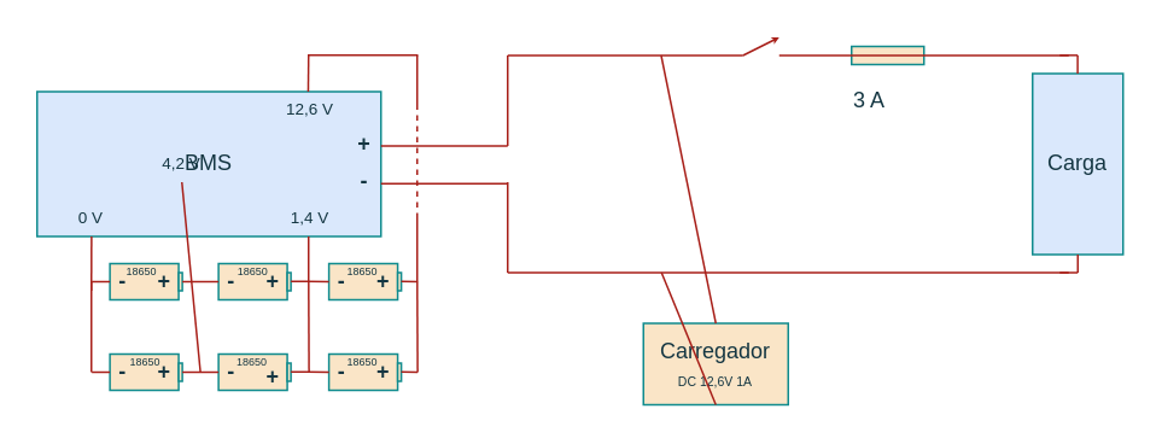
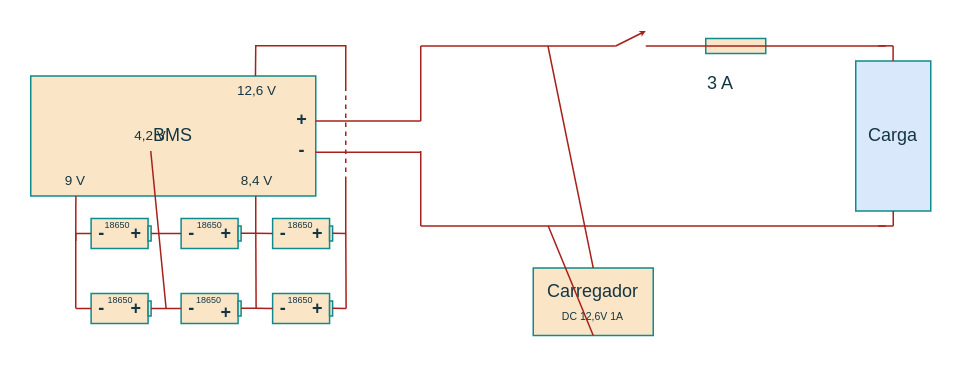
  <mxCell id="0" />
  <mxCell id="1" parent="0" />
  <mxCell id="2" value="" style="rounded=0;whiteSpace=wrap;html=1;fontSize=3;fillColor=#FAE5C7;strokeColor=#0F8B8D;fontColor=#143642;" parent="1" vertex="1"><mxGeometry x="470" y="25" width="40" height="10" as="geometry" /></mxCell>
- <mxCell id="3" value="BMS" style="rounded=0;whiteSpace=wrap;html=1;fillColor=#dae8fc;strokeColor=#0F8B8D;fontColor=#143642;" parent="1" vertex="1"><mxGeometry x="20" y="50" width="190" height="80" as="geometry" /></mxCell>
- <mxCell id="4" value="0 V" style="text;html=1;strokeColor=none;fillColor=none;align=center;verticalAlign=middle;whiteSpace=wrap;rounded=0;fontSize=9;fontColor=#143642;" parent="1" vertex="1"><mxGeometry x="40" y="110" width="20" height="20" as="geometry" /></mxCell>
+ <mxCell id="3" value="BMS" style="rounded=0;whiteSpace=wrap;html=1;fillColor=#FAE5C7;strokeColor=#0F8B8D;fontColor=#143642;" parent="1" vertex="1"><mxGeometry x="20" y="50" width="190" height="80" as="geometry" /></mxCell>
+ <mxCell id="4" value="9 V" style="text;html=1;strokeColor=none;fillColor=none;align=center;verticalAlign=middle;whiteSpace=wrap;rounded=0;fontSize=9;fontColor=#143642;" parent="1" vertex="1"><mxGeometry x="40" y="110" width="20" height="20" as="geometry" /></mxCell>
  <mxCell id="5" value="12,6 V" style="text;html=1;strokeColor=none;fillColor=none;align=center;verticalAlign=middle;whiteSpace=wrap;rounded=0;fontSize=9;fontColor=#143642;" parent="1" vertex="1"><mxGeometry x="156" y="50" width="30" height="20" as="geometry" /></mxCell>
  <mxCell id="6" value="4,2 V" style="text;html=1;strokeColor=none;fillColor=none;align=center;verticalAlign=middle;whiteSpace=wrap;rounded=0;fontSize=9;fontColor=#143642;" parent="1" vertex="1"><mxGeometry x="85" y="80" width="30" height="20" as="geometry" /></mxCell>
- <mxCell id="7" value="1,4 V" style="text;html=1;strokeColor=none;fillColor=none;align=center;verticalAlign=middle;whiteSpace=wrap;rounded=0;fontSize=9;fontColor=#143642;" parent="1" vertex="1"><mxGeometry x="156" y="110" width="30" height="20" as="geometry" /></mxCell>
+ <mxCell id="7" value="8,4 V" style="text;html=1;strokeColor=none;fillColor=none;align=center;verticalAlign=middle;whiteSpace=wrap;rounded=0;fontSize=9;fontColor=#143642;" parent="1" vertex="1"><mxGeometry x="156" y="110" width="30" height="20" as="geometry" /></mxCell>
  <mxCell id="8" value="-" style="text;html=1;strokeColor=none;fillColor=none;align=center;verticalAlign=middle;whiteSpace=wrap;rounded=0;fontSize=12;fontStyle=1;fontColor=#143642;" parent="1" vertex="1"><mxGeometry x="196" y="95" width="10" height="10" as="geometry" /></mxCell>
  <mxCell id="9" value="+" style="text;html=1;strokeColor=none;fillColor=none;align=center;verticalAlign=middle;whiteSpace=wrap;rounded=0;fontSize=12;fontStyle=1;fontColor=#143642;" parent="1" vertex="1"><mxGeometry x="186" y="69" width="30" height="20" as="geometry" /></mxCell>
  <mxCell id="10" value="" style="endArrow=none;html=1;fontSize=12;exitX=0.5;exitY=0;exitDx=0;exitDy=0;labelBackgroundColor=#DAD2D8;strokeColor=#A8201A;fontColor=#143642;" parent="1" edge="1"><mxGeometry width="50" height="50" relative="1" as="geometry"><mxPoint x="169.8" y="50" as="sourcePoint" /><mxPoint x="170" y="30" as="targetPoint" /></mxGeometry></mxCell>
  <mxCell id="11" value="" style="endArrow=none;html=1;fontSize=12;labelBackgroundColor=#DAD2D8;strokeColor=#A8201A;fontColor=#143642;" parent="1" edge="1"><mxGeometry width="50" height="50" relative="1" as="geometry"><mxPoint x="170" y="150" as="sourcePoint" /><mxPoint x="170" y="130" as="targetPoint" /></mxGeometry></mxCell>
  <mxCell id="12" value="" style="endArrow=none;html=1;fontSize=12;labelBackgroundColor=#DAD2D8;strokeColor=#A8201A;fontColor=#143642;" parent="1" edge="1"><mxGeometry width="50" height="50" relative="1" as="geometry"><mxPoint x="169.5" y="29.76" as="sourcePoint" /><mxPoint x="230.5" y="29.76" as="targetPoint" /></mxGeometry></mxCell>
  <mxCell id="13" value="Carregador&lt;br style=&quot;font-size: 12px&quot;&gt;&lt;font style=&quot;font-size: 7px&quot;&gt;DC 12,6V 1A&lt;/font&gt;" style="rounded=0;whiteSpace=wrap;html=1;fontSize=12;fillColor=#FAE5C7;strokeColor=#0F8B8D;fontColor=#143642;" parent="1" vertex="1"><mxGeometry x="355" y="178" width="80" height="45" as="geometry" /></mxCell>
  <mxCell id="14" value="" style="endArrow=none;html=1;fontSize=12;exitX=1;exitY=0.25;exitDx=0;exitDy=0;labelBackgroundColor=#DAD2D8;strokeColor=#A8201A;fontColor=#143642;" parent="1" edge="1"><mxGeometry width="50" height="50" relative="1" as="geometry"><mxPoint x="210" y="80" as="sourcePoint" /><mxPoint x="280" y="80" as="targetPoint" /></mxGeometry></mxCell>
  <mxCell id="15" value="" style="endArrow=none;html=1;fontSize=12;exitX=1;exitY=0.25;exitDx=0;exitDy=0;labelBackgroundColor=#DAD2D8;strokeColor=#A8201A;fontColor=#143642;" parent="1" edge="1"><mxGeometry width="50" height="50" relative="1" as="geometry"><mxPoint x="280" y="30" as="sourcePoint" /><mxPoint x="410" y="30" as="targetPoint" /></mxGeometry></mxCell>
  <mxCell id="16" value="" style="endArrow=none;html=1;fontSize=12;exitX=1;exitY=0.25;exitDx=0;exitDy=0;labelBackgroundColor=#DAD2D8;strokeColor=#A8201A;fontColor=#143642;" parent="1" edge="1"><mxGeometry width="50" height="50" relative="1" as="geometry"><mxPoint x="280" y="150" as="sourcePoint" /><mxPoint x="590" y="150" as="targetPoint" /></mxGeometry></mxCell>
  <mxCell id="17" value="" style="endArrow=none;html=1;fontSize=12;labelBackgroundColor=#DAD2D8;strokeColor=#A8201A;fontColor=#143642;" parent="1" edge="1"><mxGeometry width="50" height="50" relative="1" as="geometry"><mxPoint x="280" y="80" as="sourcePoint" /><mxPoint x="280" y="30" as="targetPoint" /></mxGeometry></mxCell>
  <mxCell id="18" value="" style="endArrow=none;html=1;fontSize=6;labelBackgroundColor=#DAD2D8;strokeColor=#A8201A;fontColor=#143642;" parent="1" edge="1"><mxGeometry width="50" height="50" relative="1" as="geometry"><mxPoint x="280" y="150" as="sourcePoint" /><mxPoint x="280" y="100" as="targetPoint" /></mxGeometry></mxCell>
  <mxCell id="19" value="" style="endArrow=none;html=1;fontSize=12;exitX=1;exitY=0.25;exitDx=0;exitDy=0;labelBackgroundColor=#DAD2D8;strokeColor=#A8201A;fontColor=#143642;" parent="1" edge="1"><mxGeometry width="50" height="50" relative="1" as="geometry"><mxPoint x="210" y="100.88" as="sourcePoint" /><mxPoint x="280" y="100.88" as="targetPoint" /></mxGeometry></mxCell>
  <mxCell id="20" value="" style="endArrow=none;dashed=1;html=1;fontSize=6;labelBackgroundColor=#DAD2D8;strokeColor=#A8201A;fontColor=#143642;" parent="1" edge="1"><mxGeometry width="50" height="50" relative="1" as="geometry"><mxPoint x="230" y="120" as="sourcePoint" /><mxPoint x="230" y="60" as="targetPoint" /></mxGeometry></mxCell>
  <mxCell id="21" value="" style="endArrow=none;html=1;fontSize=12;labelBackgroundColor=#DAD2D8;strokeColor=#A8201A;fontColor=#143642;" parent="1" edge="1"><mxGeometry width="50" height="50" relative="1" as="geometry"><mxPoint x="230" y="60" as="sourcePoint" /><mxPoint x="230" y="30" as="targetPoint" /></mxGeometry></mxCell>
  <mxCell id="22" value="" style="endArrow=none;html=1;fontSize=12;labelBackgroundColor=#DAD2D8;strokeColor=#A8201A;fontColor=#143642;" parent="1" edge="1"><mxGeometry width="50" height="50" relative="1" as="geometry"><mxPoint x="230" y="150" as="sourcePoint" /><mxPoint x="230" y="120" as="targetPoint" /></mxGeometry></mxCell>
  <mxCell id="23" value="" style="endArrow=none;html=1;fontSize=12;exitX=0.5;exitY=0;exitDx=0;exitDy=0;labelBackgroundColor=#DAD2D8;strokeColor=#A8201A;fontColor=#143642;" parent="1" source="13" edge="1"><mxGeometry width="50" height="50" relative="1" as="geometry"><mxPoint x="364.8" y="70" as="sourcePoint" /><mxPoint x="364.8" y="30" as="targetPoint" /></mxGeometry></mxCell>
  <mxCell id="24" value="" style="endArrow=none;html=1;fontSize=12;exitX=0.5;exitY=0;exitDx=0;exitDy=0;entryX=0.5;entryY=1;entryDx=0;entryDy=0;labelBackgroundColor=#DAD2D8;strokeColor=#A8201A;fontColor=#143642;" parent="1" target="13" edge="1"><mxGeometry width="50" height="50" relative="1" as="geometry"><mxPoint x="365" y="150" as="sourcePoint" /><mxPoint x="364.8" y="105" as="targetPoint" /></mxGeometry></mxCell>
  <mxCell id="25" value="" style="endArrow=none;html=1;fontSize=12;labelBackgroundColor=#DAD2D8;strokeColor=#A8201A;fontColor=#143642;" parent="1" edge="1"><mxGeometry width="50" height="50" relative="1" as="geometry"><mxPoint x="430" y="30" as="sourcePoint" /><mxPoint x="590" y="30" as="targetPoint" /></mxGeometry></mxCell>
  <mxCell id="26" value="" style="endArrow=classic;html=1;fontSize=3;strokeWidth=1;endSize=1;labelBackgroundColor=#DAD2D8;strokeColor=#A8201A;fontColor=#143642;" parent="1" edge="1"><mxGeometry width="50" height="50" relative="1" as="geometry"><mxPoint x="410" y="30" as="sourcePoint" /><mxPoint x="430" y="20" as="targetPoint" /><Array as="points"><mxPoint x="430" y="20" /></Array></mxGeometry></mxCell>
  <mxCell id="27" value="Carga" style="rounded=0;whiteSpace=wrap;html=1;fillColor=#dae8fc;strokeColor=#0F8B8D;fontColor=#143642;" parent="1" vertex="1"><mxGeometry x="570" y="40" width="50" height="100" as="geometry" /></mxCell>
  <mxCell id="28" value="" style="endArrow=none;html=1;strokeWidth=1;fontSize=3;entryX=0.5;entryY=1;entryDx=0;entryDy=0;labelBackgroundColor=#DAD2D8;strokeColor=#A8201A;fontColor=#143642;" parent="1" target="27" edge="1"><mxGeometry width="50" height="50" relative="1" as="geometry"><mxPoint x="595" y="150" as="sourcePoint" /><mxPoint x="590" y="160" as="targetPoint" /><Array as="points"><mxPoint x="595" y="150" /></Array></mxGeometry></mxCell>
  <mxCell id="29" value="" style="endArrow=none;html=1;strokeWidth=1;fontSize=3;labelBackgroundColor=#DAD2D8;strokeColor=#A8201A;fontColor=#143642;" parent="1" edge="1"><mxGeometry width="50" height="50" relative="1" as="geometry"><mxPoint x="585" y="150" as="sourcePoint" /><mxPoint x="595" y="150" as="targetPoint" /></mxGeometry></mxCell>
  <mxCell id="30" value="" style="endArrow=none;html=1;strokeWidth=1;fontSize=3;entryX=0.5;entryY=1;entryDx=0;entryDy=0;labelBackgroundColor=#DAD2D8;strokeColor=#A8201A;fontColor=#143642;" parent="1" edge="1"><mxGeometry width="50" height="50" relative="1" as="geometry"><mxPoint x="594.9" y="40" as="sourcePoint" /><mxPoint x="594.9" y="30" as="targetPoint" /><Array as="points"><mxPoint x="594.9" y="40" /></Array></mxGeometry></mxCell>
  <mxCell id="31" value="" style="endArrow=none;html=1;strokeWidth=1;fontSize=3;labelBackgroundColor=#DAD2D8;strokeColor=#A8201A;fontColor=#143642;" parent="1" edge="1"><mxGeometry width="50" height="50" relative="1" as="geometry"><mxPoint x="585" y="29.9" as="sourcePoint" /><mxPoint x="595" y="29.9" as="targetPoint" /></mxGeometry></mxCell>
  <mxCell id="32" value="3 A" style="text;html=1;strokeColor=none;fillColor=none;align=center;verticalAlign=middle;whiteSpace=wrap;rounded=0;fontSize=12;fontColor=#143642;" parent="1" vertex="1"><mxGeometry x="460" y="45" width="40" height="20" as="geometry" /></mxCell>
  <mxCell id="33" value="" style="group;fontColor=#143642;" parent="1" vertex="1" connectable="0"><mxGeometry x="60.24" y="195" width="40.0" height="20" as="geometry" /></mxCell>
  <mxCell id="34" value="" style="rounded=0;whiteSpace=wrap;html=1;fontSize=12;fillColor=#FAE5C7;strokeColor=#0F8B8D;fontColor=#143642;" parent="33" vertex="1"><mxGeometry width="37.975" height="20" as="geometry" /></mxCell>
  <mxCell id="35" value="+" style="text;html=1;strokeColor=none;fillColor=none;align=center;verticalAlign=middle;whiteSpace=wrap;rounded=0;fontSize=12;fontStyle=1;fontColor=#143642;" parent="33" vertex="1"><mxGeometry x="22.785" y="5" width="15.19" height="10" as="geometry" /></mxCell>
  <mxCell id="36" value="-" style="text;html=1;strokeColor=none;fillColor=none;align=center;verticalAlign=middle;whiteSpace=wrap;rounded=0;fontSize=12;fontStyle=1;fontColor=#143642;" parent="33" vertex="1"><mxGeometry x="5.063" y="7" width="5.063" height="5" as="geometry" /></mxCell>
  <mxCell id="37" value="" style="rounded=0;whiteSpace=wrap;html=1;fontSize=12;fillColor=#FAE5C7;strokeColor=#0F8B8D;fontColor=#143642;" parent="33" vertex="1"><mxGeometry x="37.975" y="5" width="2.025" height="10" as="geometry" /></mxCell>
  <mxCell id="38" value="18650" style="text;html=1;strokeColor=none;fillColor=none;align=center;verticalAlign=middle;whiteSpace=wrap;rounded=0;fontSize=6;fontColor=#143642;" parent="33" vertex="1"><mxGeometry x="2.842e-14" y="-5" width="40" height="20" as="geometry" /></mxCell>
  <mxCell id="39" value="" style="group;fontColor=#143642;" parent="1" vertex="1" connectable="0"><mxGeometry x="181.24" y="195" width="40" height="20" as="geometry" /></mxCell>
  <mxCell id="40" value="" style="rounded=0;whiteSpace=wrap;html=1;fontSize=12;fillColor=#FAE5C7;strokeColor=#0F8B8D;fontColor=#143642;" parent="39" vertex="1"><mxGeometry width="37.975" height="20" as="geometry" /></mxCell>
  <mxCell id="41" value="+" style="text;html=1;strokeColor=none;fillColor=none;align=center;verticalAlign=middle;whiteSpace=wrap;rounded=0;fontSize=12;fontStyle=1;fontColor=#143642;" parent="39" vertex="1"><mxGeometry x="22.785" y="5" width="15.19" height="10" as="geometry" /></mxCell>
  <mxCell id="42" value="-" style="text;html=1;strokeColor=none;fillColor=none;align=center;verticalAlign=middle;whiteSpace=wrap;rounded=0;fontSize=12;fontStyle=1;fontColor=#143642;" parent="39" vertex="1"><mxGeometry x="5.063" y="7" width="5.063" height="5" as="geometry" /></mxCell>
  <mxCell id="43" value="" style="rounded=0;whiteSpace=wrap;html=1;fontSize=12;fillColor=#FAE5C7;strokeColor=#0F8B8D;fontColor=#143642;" parent="39" vertex="1"><mxGeometry x="37.975" y="5" width="2.025" height="10" as="geometry" /></mxCell>
  <mxCell id="44" value="18650" style="text;html=1;strokeColor=none;fillColor=none;align=center;verticalAlign=middle;whiteSpace=wrap;rounded=0;fontSize=6;fontColor=#143642;" parent="39" vertex="1"><mxGeometry x="-1.01" y="-5" width="40" height="20" as="geometry" /></mxCell>
  <mxCell id="45" value="" style="group;fontColor=#143642;" parent="1" vertex="1" connectable="0"><mxGeometry x="120.24" y="195" width="40" height="20" as="geometry" /></mxCell>
  <mxCell id="46" value="" style="rounded=0;whiteSpace=wrap;html=1;fontSize=12;fillColor=#FAE5C7;strokeColor=#0F8B8D;fontColor=#143642;" parent="45" vertex="1"><mxGeometry width="37.975" height="20" as="geometry" /></mxCell>
  <mxCell id="47" value="+" style="text;html=1;strokeColor=none;fillColor=none;align=center;verticalAlign=middle;whiteSpace=wrap;rounded=0;fontSize=12;fontStyle=1;fontColor=#143642;" parent="45" vertex="1"><mxGeometry x="22.78" y="10" width="15.19" height="5" as="geometry" /></mxCell>
  <mxCell id="48" value="-" style="text;html=1;strokeColor=none;fillColor=none;align=center;verticalAlign=middle;whiteSpace=wrap;rounded=0;fontSize=12;fontStyle=1;fontColor=#143642;" parent="45" vertex="1"><mxGeometry x="5.063" y="7" width="5.063" height="5" as="geometry" /></mxCell>
  <mxCell id="49" value="" style="rounded=0;whiteSpace=wrap;html=1;fontSize=12;fillColor=#FAE5C7;strokeColor=#0F8B8D;fontColor=#143642;" parent="45" vertex="1"><mxGeometry x="37.975" y="5" width="2.025" height="10" as="geometry" /></mxCell>
  <mxCell id="50" value="18650" style="text;html=1;strokeColor=none;fillColor=none;align=center;verticalAlign=middle;whiteSpace=wrap;rounded=0;fontSize=6;fontColor=#143642;" parent="45" vertex="1"><mxGeometry x="-1.01" y="-5" width="40" height="20" as="geometry" /></mxCell>
  <mxCell id="51" value="" style="endArrow=none;html=1;fontSize=12;entryX=0;entryY=0.5;entryDx=0;entryDy=0;labelBackgroundColor=#DAD2D8;strokeColor=#A8201A;fontColor=#143642;" parent="1" target="34" edge="1"><mxGeometry width="50" height="50" relative="1" as="geometry"><mxPoint x="50.24" y="205" as="sourcePoint" /><mxPoint x="150.24" y="215" as="targetPoint" /></mxGeometry></mxCell>
  <mxCell id="52" value="" style="endArrow=none;html=1;fontSize=12;entryX=0;entryY=0.5;entryDx=0;entryDy=0;labelBackgroundColor=#DAD2D8;strokeColor=#A8201A;fontColor=#143642;" parent="1" target="46" edge="1"><mxGeometry width="50" height="50" relative="1" as="geometry"><mxPoint x="100.24" y="205" as="sourcePoint" /><mxPoint x="140.24" y="195" as="targetPoint" /></mxGeometry></mxCell>
  <mxCell id="53" value="" style="endArrow=none;html=1;fontSize=12;entryX=0;entryY=0.5;entryDx=0;entryDy=0;labelBackgroundColor=#DAD2D8;strokeColor=#A8201A;fontColor=#143642;" parent="1" target="40" edge="1"><mxGeometry width="50" height="50" relative="1" as="geometry"><mxPoint x="160.24" y="204.8" as="sourcePoint" /><mxPoint x="180.24" y="204.8" as="targetPoint" /></mxGeometry></mxCell>
  <mxCell id="54" value="" style="endArrow=none;html=1;fontSize=12;labelBackgroundColor=#DAD2D8;strokeColor=#A8201A;fontColor=#143642;" parent="1" edge="1"><mxGeometry width="50" height="50" relative="1" as="geometry"><mxPoint x="221.24" y="204.86" as="sourcePoint" /><mxPoint x="230.24" y="205" as="targetPoint" /></mxGeometry></mxCell>
  <mxCell id="55" value="" style="group;fontColor=#143642;" parent="1" vertex="1" connectable="0"><mxGeometry x="60.24" y="145" width="40" height="20" as="geometry" /></mxCell>
  <mxCell id="56" value="" style="rounded=0;whiteSpace=wrap;html=1;fontSize=12;fillColor=#FAE5C7;strokeColor=#0F8B8D;fontColor=#143642;" parent="55" vertex="1"><mxGeometry width="37.975" height="20" as="geometry" /></mxCell>
  <mxCell id="57" value="+" style="text;html=1;strokeColor=none;fillColor=none;align=center;verticalAlign=middle;whiteSpace=wrap;rounded=0;fontSize=12;fontStyle=1;fontColor=#143642;" parent="55" vertex="1"><mxGeometry x="22.785" y="5" width="15.19" height="10" as="geometry" /></mxCell>
  <mxCell id="58" value="-" style="text;html=1;strokeColor=none;fillColor=none;align=center;verticalAlign=middle;whiteSpace=wrap;rounded=0;fontSize=12;fontStyle=1;fontColor=#143642;" parent="55" vertex="1"><mxGeometry x="5.063" y="7" width="5.063" height="5" as="geometry" /></mxCell>
  <mxCell id="59" value="" style="rounded=0;whiteSpace=wrap;html=1;fontSize=12;fillColor=#FAE5C7;strokeColor=#0F8B8D;fontColor=#143642;" parent="55" vertex="1"><mxGeometry x="37.975" y="5" width="2.025" height="10" as="geometry" /></mxCell>
  <mxCell id="60" value="18650" style="text;html=1;strokeColor=none;fillColor=none;align=center;verticalAlign=middle;whiteSpace=wrap;rounded=0;fontSize=6;fontColor=#143642;" parent="55" vertex="1"><mxGeometry x="-2.03" y="-5" width="40" height="20" as="geometry" /></mxCell>
  <mxCell id="61" value="" style="group;fontColor=#143642;" parent="1" vertex="1" connectable="0"><mxGeometry x="181.24" y="145" width="40" height="20" as="geometry" /></mxCell>
  <mxCell id="62" value="" style="rounded=0;whiteSpace=wrap;html=1;fontSize=12;fillColor=#FAE5C7;strokeColor=#0F8B8D;fontColor=#143642;" parent="61" vertex="1"><mxGeometry width="37.975" height="20" as="geometry" /></mxCell>
  <mxCell id="63" value="+" style="text;html=1;strokeColor=none;fillColor=none;align=center;verticalAlign=middle;whiteSpace=wrap;rounded=0;fontSize=12;fontStyle=1;fontColor=#143642;" parent="61" vertex="1"><mxGeometry x="22.785" y="5" width="15.19" height="10" as="geometry" /></mxCell>
  <mxCell id="64" value="-" style="text;html=1;strokeColor=none;fillColor=none;align=center;verticalAlign=middle;whiteSpace=wrap;rounded=0;fontSize=12;fontStyle=1;fontColor=#143642;" parent="61" vertex="1"><mxGeometry x="5.063" y="7" width="5.063" height="5" as="geometry" /></mxCell>
  <mxCell id="65" value="" style="rounded=0;whiteSpace=wrap;html=1;fontSize=12;fillColor=#FAE5C7;strokeColor=#0F8B8D;fontColor=#143642;" parent="61" vertex="1"><mxGeometry x="37.975" y="5" width="2.025" height="10" as="geometry" /></mxCell>
  <mxCell id="66" value="18650" style="text;html=1;strokeColor=none;fillColor=none;align=center;verticalAlign=middle;whiteSpace=wrap;rounded=0;fontSize=6;fontColor=#143642;" parent="61" vertex="1"><mxGeometry x="-1.01" y="-5" width="40" height="20" as="geometry" /></mxCell>
  <mxCell id="67" value="" style="group;fontColor=#143642;" parent="1" vertex="1" connectable="0"><mxGeometry x="120.24" y="145" width="40" height="20" as="geometry" /></mxCell>
  <mxCell id="68" value="" style="rounded=0;whiteSpace=wrap;html=1;fontSize=12;fillColor=#FAE5C7;strokeColor=#0F8B8D;fontColor=#143642;" parent="67" vertex="1"><mxGeometry width="37.975" height="20" as="geometry" /></mxCell>
  <mxCell id="69" value="+" style="text;html=1;strokeColor=none;fillColor=none;align=center;verticalAlign=middle;whiteSpace=wrap;rounded=0;fontSize=12;fontStyle=1;fontColor=#143642;" parent="67" vertex="1"><mxGeometry x="22.785" y="5" width="15.19" height="10" as="geometry" /></mxCell>
  <mxCell id="70" value="-" style="text;html=1;strokeColor=none;fillColor=none;align=center;verticalAlign=middle;whiteSpace=wrap;rounded=0;fontSize=12;fontStyle=1;fontColor=#143642;" parent="67" vertex="1"><mxGeometry x="5.063" y="7" width="5.063" height="5" as="geometry" /></mxCell>
  <mxCell id="71" value="" style="rounded=0;whiteSpace=wrap;html=1;fontSize=12;fillColor=#FAE5C7;strokeColor=#0F8B8D;fontColor=#143642;" parent="67" vertex="1"><mxGeometry x="37.975" y="5" width="2.025" height="10" as="geometry" /></mxCell>
  <mxCell id="72" value="18650" style="text;html=1;strokeColor=none;fillColor=none;align=center;verticalAlign=middle;whiteSpace=wrap;rounded=0;fontSize=6;fontColor=#143642;" parent="67" vertex="1"><mxGeometry y="-5" width="38.99" height="20" as="geometry" /></mxCell>
  <mxCell id="73" value="" style="endArrow=none;html=1;fontSize=12;entryX=0;entryY=0.5;entryDx=0;entryDy=0;labelBackgroundColor=#DAD2D8;strokeColor=#A8201A;fontColor=#143642;" parent="1" target="56" edge="1"><mxGeometry width="50" height="50" relative="1" as="geometry"><mxPoint x="50.24" y="155" as="sourcePoint" /><mxPoint x="150.24" y="165" as="targetPoint" /></mxGeometry></mxCell>
  <mxCell id="74" value="" style="endArrow=none;html=1;fontSize=12;entryX=0;entryY=0.5;entryDx=0;entryDy=0;labelBackgroundColor=#DAD2D8;strokeColor=#A8201A;fontColor=#143642;" parent="1" target="68" edge="1"><mxGeometry width="50" height="50" relative="1" as="geometry"><mxPoint x="100.24" y="155" as="sourcePoint" /><mxPoint x="140.24" y="145" as="targetPoint" /></mxGeometry></mxCell>
  <mxCell id="75" value="" style="endArrow=none;html=1;fontSize=12;entryX=0;entryY=0.5;entryDx=0;entryDy=0;labelBackgroundColor=#DAD2D8;strokeColor=#A8201A;fontColor=#143642;" parent="1" target="62" edge="1"><mxGeometry width="50" height="50" relative="1" as="geometry"><mxPoint x="160.24" y="154.8" as="sourcePoint" /><mxPoint x="180.24" y="154.8" as="targetPoint" /></mxGeometry></mxCell>
  <mxCell id="76" value="" style="endArrow=none;html=1;fontSize=12;labelBackgroundColor=#DAD2D8;strokeColor=#A8201A;fontColor=#143642;" parent="1" edge="1"><mxGeometry width="50" height="50" relative="1" as="geometry"><mxPoint x="221.24" y="154.86" as="sourcePoint" /><mxPoint x="230.24" y="155" as="targetPoint" /></mxGeometry></mxCell>
  <mxCell id="77" value="" style="endArrow=none;html=1;fontSize=12;labelBackgroundColor=#DAD2D8;strokeColor=#A8201A;fontColor=#143642;" parent="1" edge="1"><mxGeometry width="50" height="50" relative="1" as="geometry"><mxPoint x="50" y="205" as="sourcePoint" /><mxPoint x="50" y="155" as="targetPoint" /></mxGeometry></mxCell>
  <mxCell id="78" value="" style="endArrow=none;html=1;fontSize=12;entryX=0.5;entryY=1;entryDx=0;entryDy=0;labelBackgroundColor=#DAD2D8;strokeColor=#A8201A;fontColor=#143642;" parent="1" target="6" edge="1"><mxGeometry width="50" height="50" relative="1" as="geometry"><mxPoint x="110.24" y="205" as="sourcePoint" /><mxPoint x="110" y="155" as="targetPoint" /></mxGeometry></mxCell>
  <mxCell id="79" value="" style="endArrow=none;html=1;fontSize=12;labelBackgroundColor=#DAD2D8;strokeColor=#A8201A;fontColor=#143642;" parent="1" edge="1"><mxGeometry width="50" height="50" relative="1" as="geometry"><mxPoint x="170.24" y="205" as="sourcePoint" /><mxPoint x="170" y="150" as="targetPoint" /></mxGeometry></mxCell>
  <mxCell id="80" value="" style="endArrow=none;html=1;fontSize=12;labelBackgroundColor=#DAD2D8;strokeColor=#A8201A;fontColor=#143642;" parent="1" edge="1"><mxGeometry width="50" height="50" relative="1" as="geometry"><mxPoint x="230.24" y="205" as="sourcePoint" /><mxPoint x="230" y="150" as="targetPoint" /></mxGeometry></mxCell>
  <mxCell id="81" value="" style="endArrow=none;html=1;fontSize=12;labelBackgroundColor=#DAD2D8;strokeColor=#A8201A;fontColor=#143642;" parent="1" edge="1"><mxGeometry width="50" height="50" relative="1" as="geometry"><mxPoint x="50" y="160" as="sourcePoint" /><mxPoint x="50.08" y="130" as="targetPoint" /></mxGeometry></mxCell>
